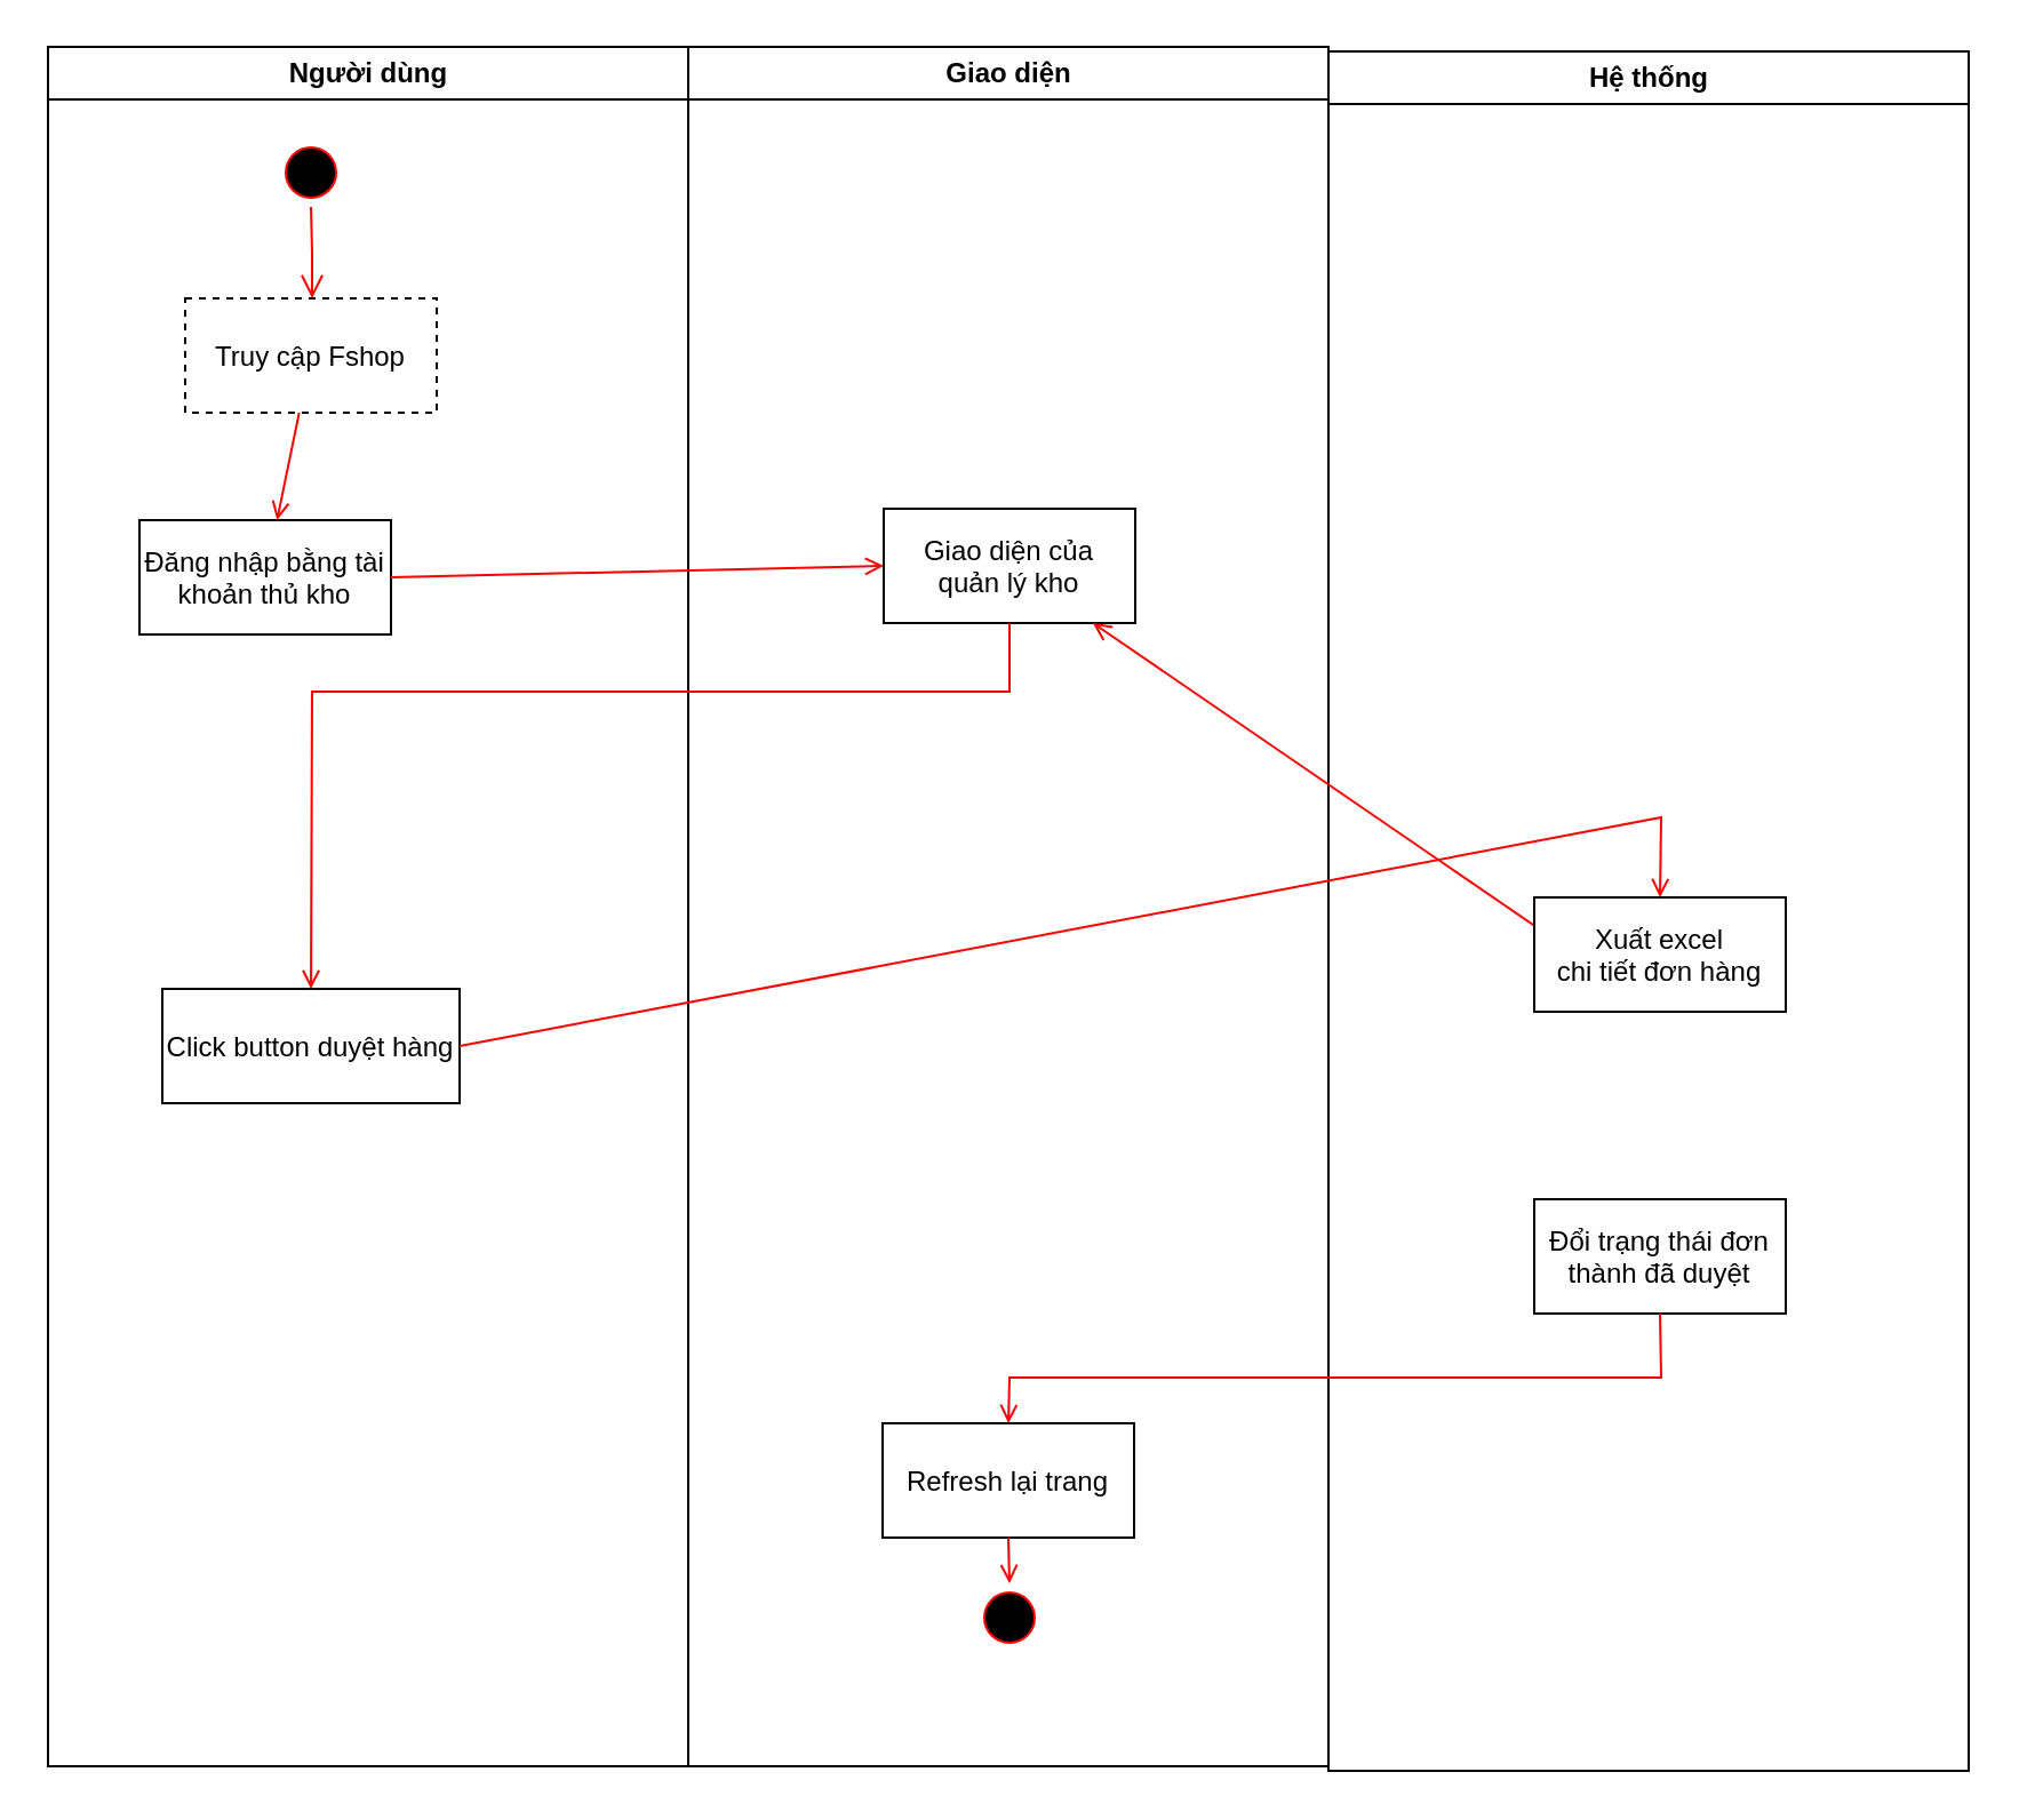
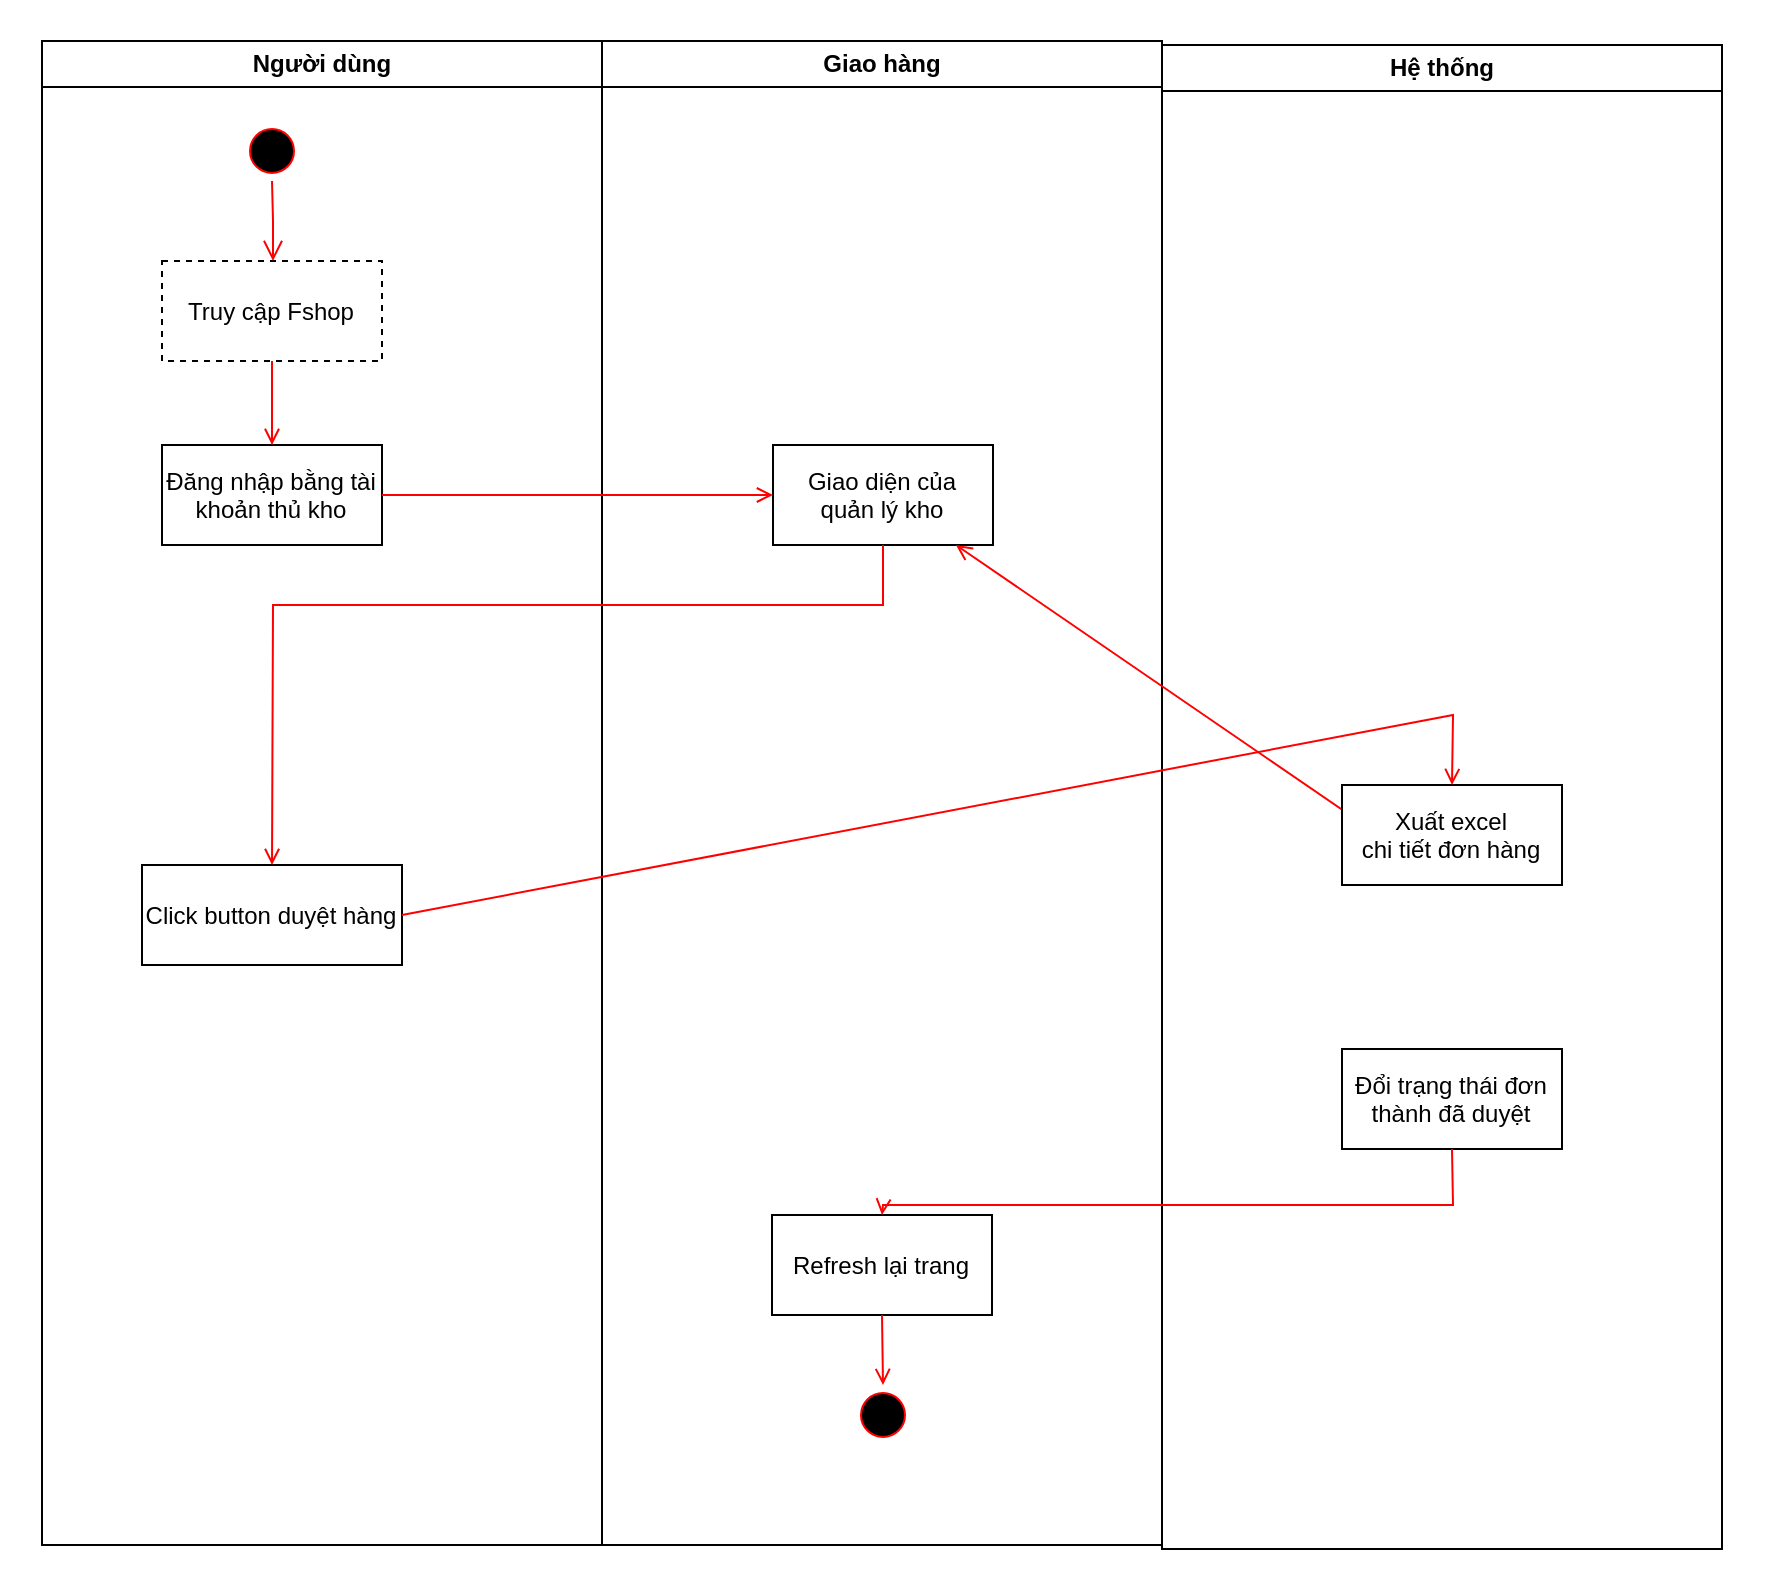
  <mxCell id="0" />
  <mxCell id="1" parent="0" />
  <mxCell id="2" value="Người dùng" style="swimlane;whiteSpace=wrap" vertex="1" parent="1"><mxGeometry x="20.5" y="20" width="280" height="752" as="geometry" /></mxCell>
  <mxCell id="3" value="" style="ellipse;shape=startState;fillColor=#000000;strokeColor=#ff0000;" vertex="1" parent="2"><mxGeometry x="100" y="40" width="30" height="30" as="geometry" /></mxCell>
  <mxCell id="4" value="" style="edgeStyle=elbowEdgeStyle;elbow=horizontal;verticalAlign=bottom;endArrow=open;endSize=8;strokeColor=#FF0000;endFill=1;rounded=0" edge="1" parent="2" source="3" target="5"><mxGeometry x="100" y="40" as="geometry"><mxPoint x="115" y="110" as="targetPoint" /></mxGeometry></mxCell>
  <mxCell id="5" value="Truy cập Fshop" style="dashed=1;" vertex="1" parent="2"><mxGeometry x="60" y="110" width="110" height="50" as="geometry" /></mxCell>
- <mxCell id="6" value="Đăng nhập bằng tài &#10;khoản thủ kho" style="" vertex="1" parent="2"><mxGeometry x="40" y="207" width="110" height="50" as="geometry" /></mxCell>
+ <mxCell id="6" value="Đăng nhập bằng tài &#10;khoản thủ kho" style="" vertex="1" parent="2"><mxGeometry x="60" y="202" width="110" height="50" as="geometry" /></mxCell>
  <mxCell id="7" value="" style="endArrow=open;strokeColor=#FF0000;endFill=1;rounded=0" edge="1" parent="2" source="5" target="6"><mxGeometry relative="1" as="geometry" /></mxCell>
  <mxCell id="8" value="Click button duyệt hàng" style="" vertex="1" parent="2"><mxGeometry x="50" y="412" width="130" height="50" as="geometry" /></mxCell>
- <mxCell id="9" value="Giao diện" style="swimlane;whiteSpace=wrap" vertex="1" parent="1"><mxGeometry x="300.5" y="20" width="280" height="752" as="geometry" /></mxCell>
+ <mxCell id="9" value="Giao hàng" style="swimlane;whiteSpace=wrap" vertex="1" parent="1"><mxGeometry x="300.5" y="20" width="280" height="752" as="geometry" /></mxCell>
  <mxCell id="10" value="Giao diện của &#10;quản lý kho" style="" vertex="1" parent="9"><mxGeometry x="85.5" y="202" width="110" height="50" as="geometry" /></mxCell>
- <mxCell id="11" value="Refresh lại trang" style="" vertex="1" parent="9"><mxGeometry x="85" y="602" width="110" height="50" as="geometry" /></mxCell>
+ <mxCell id="11" value="Refresh lại trang" style="" vertex="1" parent="9"><mxGeometry x="85" y="587" width="110" height="50" as="geometry" /></mxCell>
  <mxCell id="12" value="" style="ellipse;shape=startState;fillColor=#000000;strokeColor=#ff0000;" vertex="1" parent="9"><mxGeometry x="125.5" y="672" width="30" height="30" as="geometry" /></mxCell>
  <mxCell id="13" value="" style="endArrow=open;strokeColor=#FF0000;endFill=1;rounded=0;exitX=0.5;exitY=1;exitDx=0;exitDy=0;entryX=0.5;entryY=0;entryDx=0;entryDy=0;" edge="1" parent="9" source="11" target="12"><mxGeometry relative="1" as="geometry"><mxPoint x="135.5" y="572" as="sourcePoint" /><mxPoint x="135.5" y="614" as="targetPoint" /></mxGeometry></mxCell>
  <mxCell id="14" value="Hệ thống" style="swimlane;whiteSpace=wrap" vertex="1" parent="1"><mxGeometry x="580.5" y="22" width="280" height="752" as="geometry" /></mxCell>
  <mxCell id="15" value="Đổi trạng thái đơn&#10;thành đã duyệt" style="" vertex="1" parent="14"><mxGeometry x="90" y="502" width="110" height="50" as="geometry" /></mxCell>
  <mxCell id="16" value="" style="endArrow=open;strokeColor=#FF0000;endFill=1;rounded=0;exitX=0.5;exitY=1;exitDx=0;exitDy=0;" edge="1" parent="14" source="17" target="10"><mxGeometry relative="1" as="geometry"><mxPoint x="145" y="432" as="sourcePoint" /><mxPoint x="146.5" y="542" as="targetPoint" /></mxGeometry></mxCell>
  <mxCell id="17" value="Xuất excel &#10;chi tiết đơn hàng" style="" vertex="1" parent="14"><mxGeometry x="90" y="370" width="110" height="50" as="geometry" /></mxCell>
  <mxCell id="18" value="" style="endArrow=open;strokeColor=#FF0000;endFill=1;rounded=0;entryX=0;entryY=0.5;entryDx=0;entryDy=0;exitX=1;exitY=0.5;exitDx=0;exitDy=0;" edge="1" parent="1" source="6" target="10"><mxGeometry relative="1" as="geometry"><mxPoint x="190.5" y="370" as="sourcePoint" /><mxPoint x="320.5" y="370" as="targetPoint" /></mxGeometry></mxCell>
  <mxCell id="19" value="" style="endArrow=open;strokeColor=#FF0000;endFill=1;rounded=0;exitX=0.5;exitY=1;exitDx=0;exitDy=0;entryX=0.5;entryY=0;entryDx=0;entryDy=0;" edge="1" parent="1" source="10" target="8"><mxGeometry relative="1" as="geometry"><mxPoint x="446" y="292" as="sourcePoint" /><mxPoint x="106" y="332" as="targetPoint" /><Array as="points"><mxPoint x="441" y="302" /><mxPoint x="136" y="302" /></Array></mxGeometry></mxCell>
  <mxCell id="20" value="" style="endArrow=open;strokeColor=#FF0000;endFill=1;rounded=0;exitX=1;exitY=0.5;exitDx=0;exitDy=0;entryX=0.5;entryY=0;entryDx=0;entryDy=0;" edge="1" parent="1" source="8" target="17"><mxGeometry relative="1" as="geometry"><mxPoint x="200.5" y="257" as="sourcePoint" /><mxPoint x="725.5" y="372" as="targetPoint" /><Array as="points"><mxPoint x="726" y="357" /></Array></mxGeometry></mxCell>
  <mxCell id="21" value="" style="endArrow=open;strokeColor=#FF0000;endFill=1;rounded=0;entryX=0.5;entryY=0;entryDx=0;entryDy=0;exitX=0.5;exitY=1;exitDx=0;exitDy=0;" edge="1" parent="1" source="15" target="11"><mxGeometry relative="1" as="geometry"><mxPoint x="736" y="622" as="sourcePoint" /><mxPoint x="440.5" y="522" as="targetPoint" /><Array as="points"><mxPoint x="726" y="602" /><mxPoint x="441" y="602" /></Array></mxGeometry></mxCell>
